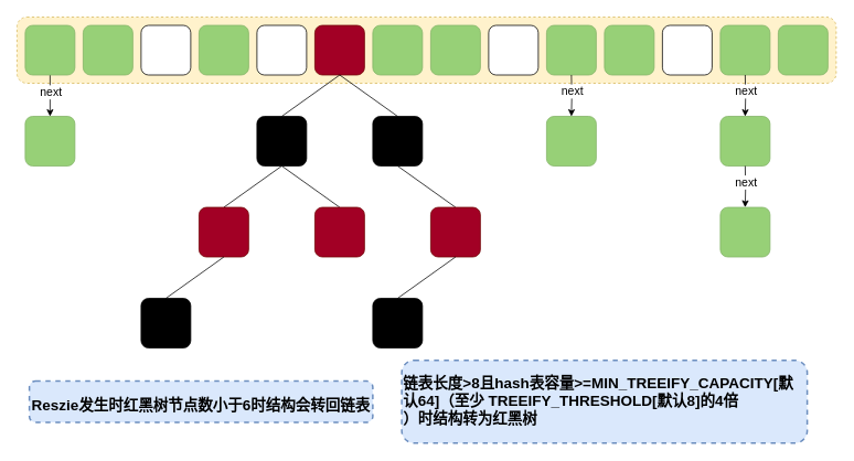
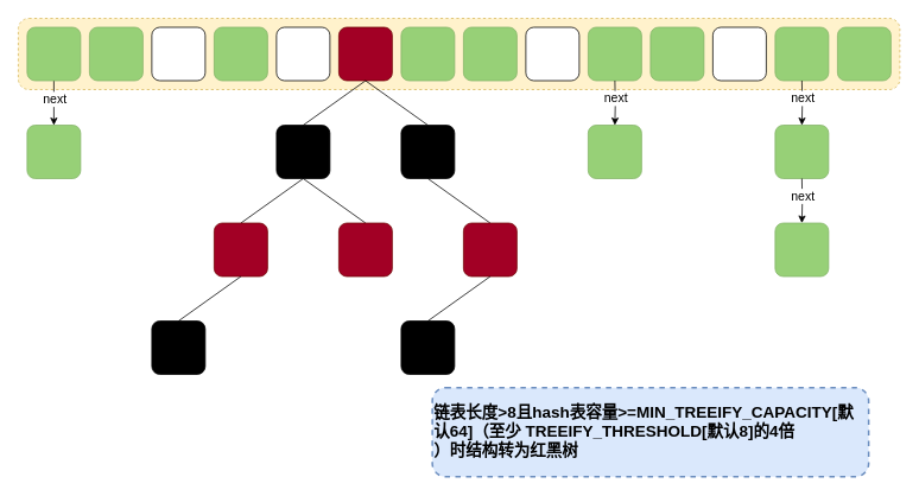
  <mxCell id="0" />
  <mxCell id="1" parent="0" />
  <mxCell id="2" value="" style="rounded=1;whiteSpace=wrap;html=1;dashed=1;fillColor=#fff2cc;strokeColor=#d6b656;" parent="1" vertex="1"><mxGeometry x="20" y="20" width="990" height="80" as="geometry" /></mxCell>
  <mxCell id="3" value="" style="edgeStyle=orthogonalEdgeStyle;rounded=0;orthogonalLoop=1;jettySize=auto;html=1;" parent="1" source="5" target="19" edge="1"><mxGeometry relative="1" as="geometry" /></mxCell>
  <mxCell id="4" value="next" style="edgeLabel;html=1;align=center;verticalAlign=middle;resizable=0;points=[];fontSize=14;" parent="3" vertex="1" connectable="0"><mxGeometry x="-0.25" y="2" relative="1" as="geometry"><mxPoint x="-2" y="1" as="offset" /></mxGeometry></mxCell>
  <mxCell id="5" value="" style="rounded=1;whiteSpace=wrap;html=1;fillColor=#97D077;strokeColor=#82b366;" parent="1" vertex="1"><mxGeometry x="30" y="30" width="60" height="60" as="geometry" /></mxCell>
  <mxCell id="6" value="" style="rounded=1;whiteSpace=wrap;html=1;strokeColor=#82b366;fillColor=#97D077;" parent="1" vertex="1"><mxGeometry x="100" y="30" width="60" height="60" as="geometry" /></mxCell>
  <mxCell id="7" value="" style="rounded=1;whiteSpace=wrap;html=1;" parent="1" vertex="1"><mxGeometry x="170" y="30" width="60" height="60" as="geometry" /></mxCell>
  <mxCell id="8" value="" style="rounded=1;whiteSpace=wrap;html=1;strokeColor=#82b366;fillColor=#97D077;" parent="1" vertex="1"><mxGeometry x="240" y="30" width="60" height="60" as="geometry" /></mxCell>
  <mxCell id="9" value="" style="rounded=1;whiteSpace=wrap;html=1;" parent="1" vertex="1"><mxGeometry x="310" y="30" width="60" height="60" as="geometry" /></mxCell>
  <mxCell id="10" value="" style="rounded=1;whiteSpace=wrap;html=1;strokeColor=#6F0000;fillColor=#a20025;fontColor=#ffffff;" parent="1" vertex="1"><mxGeometry x="380" y="30" width="60" height="60" as="geometry" /></mxCell>
  <mxCell id="11" value="" style="rounded=1;whiteSpace=wrap;html=1;strokeColor=#82b366;fillColor=#97D077;" parent="1" vertex="1"><mxGeometry x="450" y="30" width="60" height="60" as="geometry" /></mxCell>
  <mxCell id="12" value="" style="rounded=1;whiteSpace=wrap;html=1;strokeColor=#82b366;fillColor=#97D077;" parent="1" vertex="1"><mxGeometry x="520" y="30" width="60" height="60" as="geometry" /></mxCell>
  <mxCell id="13" value="" style="rounded=1;whiteSpace=wrap;html=1;" parent="1" vertex="1"><mxGeometry x="590" y="30" width="60" height="60" as="geometry" /></mxCell>
  <mxCell id="14" value="" style="rounded=1;whiteSpace=wrap;html=1;strokeColor=#82b366;fillColor=#97D077;" parent="1" vertex="1"><mxGeometry x="660" y="30" width="60" height="60" as="geometry" /></mxCell>
  <mxCell id="15" value="" style="rounded=1;whiteSpace=wrap;html=1;strokeColor=#82b366;fillColor=#97D077;" parent="1" vertex="1"><mxGeometry x="730" y="30" width="60" height="60" as="geometry" /></mxCell>
  <mxCell id="16" value="" style="rounded=1;whiteSpace=wrap;html=1;" parent="1" vertex="1"><mxGeometry x="800" y="30" width="60" height="60" as="geometry" /></mxCell>
  <mxCell id="17" value="" style="rounded=1;whiteSpace=wrap;html=1;strokeColor=#82b366;fillColor=#97D077;" parent="1" vertex="1"><mxGeometry x="870" y="30" width="60" height="60" as="geometry" /></mxCell>
  <mxCell id="18" value="" style="rounded=1;whiteSpace=wrap;html=1;strokeColor=#82b366;fillColor=#97D077;" parent="1" vertex="1"><mxGeometry x="940" y="30" width="60" height="60" as="geometry" /></mxCell>
  <mxCell id="19" value="" style="rounded=1;whiteSpace=wrap;html=1;fillColor=#97D077;strokeColor=#82b366;" parent="1" vertex="1"><mxGeometry x="30" y="140" width="60" height="60" as="geometry" /></mxCell>
  <mxCell id="20" style="edgeStyle=none;rounded=0;orthogonalLoop=1;jettySize=auto;html=1;exitX=0.5;exitY=1;exitDx=0;exitDy=0;entryX=0.5;entryY=0;entryDx=0;entryDy=0;endArrow=none;endFill=0;" parent="1" source="21" target="34" edge="1"><mxGeometry relative="1" as="geometry"><mxPoint x="340" y="230" as="sourcePoint" /></mxGeometry></mxCell>
  <mxCell id="21" value="" style="rounded=1;whiteSpace=wrap;html=1;fillColor=#000000;strokeColor=#000000;" parent="1" vertex="1"><mxGeometry x="310" y="140" width="60" height="60" as="geometry" /></mxCell>
  <mxCell id="22" value="" style="edgeStyle=orthogonalEdgeStyle;rounded=0;orthogonalLoop=1;jettySize=auto;html=1;" parent="1" target="24" edge="1"><mxGeometry relative="1" as="geometry"><mxPoint x="690" y="90" as="sourcePoint" /></mxGeometry></mxCell>
  <mxCell id="23" value="next" style="edgeLabel;html=1;align=center;verticalAlign=middle;resizable=0;points=[];fontSize=14;" parent="22" vertex="1" connectable="0"><mxGeometry x="-0.25" y="2" relative="1" as="geometry"><mxPoint x="-2" y="1" as="offset" /></mxGeometry></mxCell>
  <mxCell id="24" value="" style="rounded=1;whiteSpace=wrap;html=1;fillColor=#97D077;strokeColor=#82b366;" parent="1" vertex="1"><mxGeometry x="660" y="140" width="60" height="60" as="geometry" /></mxCell>
  <mxCell id="25" value="" style="edgeStyle=orthogonalEdgeStyle;rounded=0;orthogonalLoop=1;jettySize=auto;html=1;" parent="1" target="27" edge="1"><mxGeometry relative="1" as="geometry"><mxPoint x="900" y="90" as="sourcePoint" /></mxGeometry></mxCell>
  <mxCell id="26" value="next" style="edgeLabel;html=1;align=center;verticalAlign=middle;resizable=0;points=[];fontSize=14;" parent="25" vertex="1" connectable="0"><mxGeometry x="-0.25" y="2" relative="1" as="geometry"><mxPoint x="-2" y="1" as="offset" /></mxGeometry></mxCell>
  <mxCell id="27" value="" style="rounded=1;whiteSpace=wrap;html=1;fillColor=#97D077;strokeColor=#82b366;" parent="1" vertex="1"><mxGeometry x="870" y="140" width="60" height="60" as="geometry" /></mxCell>
  <mxCell id="28" value="" style="edgeStyle=orthogonalEdgeStyle;rounded=0;orthogonalLoop=1;jettySize=auto;html=1;" parent="1" target="30" edge="1"><mxGeometry relative="1" as="geometry"><mxPoint x="900" y="200" as="sourcePoint" /></mxGeometry></mxCell>
  <mxCell id="29" value="next" style="edgeLabel;html=1;align=center;verticalAlign=middle;resizable=0;points=[];fontSize=14;" parent="28" vertex="1" connectable="0"><mxGeometry x="-0.25" y="2" relative="1" as="geometry"><mxPoint x="-2" y="1" as="offset" /></mxGeometry></mxCell>
  <mxCell id="30" value="" style="rounded=1;whiteSpace=wrap;html=1;fillColor=#97D077;strokeColor=#82b366;" parent="1" vertex="1"><mxGeometry x="870" y="250" width="60" height="60" as="geometry" /></mxCell>
  <mxCell id="31" value="" style="rounded=1;whiteSpace=wrap;html=1;fillColor=#000000;strokeColor=#000000;" parent="1" vertex="1"><mxGeometry x="450" y="140" width="60" height="60" as="geometry" /></mxCell>
  <mxCell id="32" value="" style="rounded=0;orthogonalLoop=1;jettySize=auto;html=1;exitX=0.5;exitY=1;exitDx=0;exitDy=0;entryX=0.5;entryY=0;entryDx=0;entryDy=0;endArrow=none;endFill=0;" parent="1" source="10" target="21" edge="1"><mxGeometry relative="1" as="geometry"><mxPoint x="420" y="210" as="sourcePoint" /><mxPoint x="420" y="260" as="targetPoint" /></mxGeometry></mxCell>
  <mxCell id="33" value="" style="rounded=0;orthogonalLoop=1;jettySize=auto;html=1;entryX=0.5;entryY=0;entryDx=0;entryDy=0;endArrow=none;endFill=0;" parent="1" target="31" edge="1"><mxGeometry relative="1" as="geometry"><mxPoint x="410" y="90" as="sourcePoint" /><mxPoint x="350" y="150" as="targetPoint" /></mxGeometry></mxCell>
  <mxCell id="34" value="" style="rounded=1;whiteSpace=wrap;html=1;strokeColor=#6F0000;fillColor=#a20025;fontColor=#ffffff;" parent="1" vertex="1"><mxGeometry x="240" y="250" width="60" height="60" as="geometry" /></mxCell>
  <mxCell id="35" style="edgeStyle=none;rounded=0;orthogonalLoop=1;jettySize=auto;html=1;exitX=0.5;exitY=0;exitDx=0;exitDy=0;entryX=0.5;entryY=1;entryDx=0;entryDy=0;endArrow=none;endFill=0;" parent="1" source="36" target="21" edge="1"><mxGeometry relative="1" as="geometry" /></mxCell>
  <mxCell id="36" value="" style="rounded=1;whiteSpace=wrap;html=1;strokeColor=#6F0000;fillColor=#a20025;fontColor=#ffffff;" parent="1" vertex="1"><mxGeometry x="380" y="250" width="60" height="60" as="geometry" /></mxCell>
  <mxCell id="37" style="edgeStyle=none;rounded=0;orthogonalLoop=1;jettySize=auto;html=1;exitX=0.5;exitY=0;exitDx=0;exitDy=0;entryX=0.5;entryY=1;entryDx=0;entryDy=0;endArrow=none;endFill=0;" parent="1" source="38" target="31" edge="1"><mxGeometry relative="1" as="geometry" /></mxCell>
  <mxCell id="38" value="" style="rounded=1;whiteSpace=wrap;html=1;strokeColor=#6F0000;fillColor=#a20025;fontColor=#ffffff;" parent="1" vertex="1"><mxGeometry x="520" y="250" width="60" height="60" as="geometry" /></mxCell>
  <mxCell id="39" style="edgeStyle=none;rounded=0;orthogonalLoop=1;jettySize=auto;html=1;exitX=0.5;exitY=0;exitDx=0;exitDy=0;entryX=0.5;entryY=1;entryDx=0;entryDy=0;endArrow=none;endFill=0;" parent="1" source="40" target="38" edge="1"><mxGeometry relative="1" as="geometry" /></mxCell>
  <mxCell id="40" value="" style="rounded=1;whiteSpace=wrap;html=1;fillColor=#000000;strokeColor=#000000;" parent="1" vertex="1"><mxGeometry x="450" y="360" width="60" height="60" as="geometry" /></mxCell>
  <mxCell id="41" style="edgeStyle=none;rounded=0;orthogonalLoop=1;jettySize=auto;html=1;exitX=0.5;exitY=0;exitDx=0;exitDy=0;entryX=0.5;entryY=1;entryDx=0;entryDy=0;endArrow=none;endFill=0;" parent="1" source="42" target="34" edge="1"><mxGeometry relative="1" as="geometry" /></mxCell>
  <mxCell id="42" value="" style="rounded=1;whiteSpace=wrap;html=1;fillColor=#000000;strokeColor=#000000;" parent="1" vertex="1"><mxGeometry x="170" y="360" width="60" height="60" as="geometry" /></mxCell>
  <mxCell id="43" value="链表长度&amp;gt;8且hash表容量&amp;gt;=MIN_TREEIFY_CAPACITY[默认64]（至少 TREEIFY_THRESHOLD[默认8]的4倍&lt;br&gt;）时结构转为红黑树" style="rounded=1;whiteSpace=wrap;html=1;fillColor=#dae8fc;strokeColor=#6c8ebf;dashed=1;strokeWidth=2;fontSize=18;fontStyle=1;labelPosition=center;verticalLabelPosition=middle;align=left;verticalAlign=middle;" vertex="1" parent="1"><mxGeometry x="485" y="435" width="490" height="100" as="geometry" /></mxCell>
- <mxCell id="44" value="&lt;br&gt;Reszie发生时红黑树节点数小于6时结构会转回链表" style="rounded=1;whiteSpace=wrap;html=1;fillColor=#dae8fc;strokeColor=#6c8ebf;dashed=1;strokeWidth=2;fontSize=18;fontStyle=1;spacingTop=1;spacingBottom=13;" vertex="1" parent="1"><mxGeometry x="35" y="460" width="415" height="50" as="geometry" /></mxCell>
